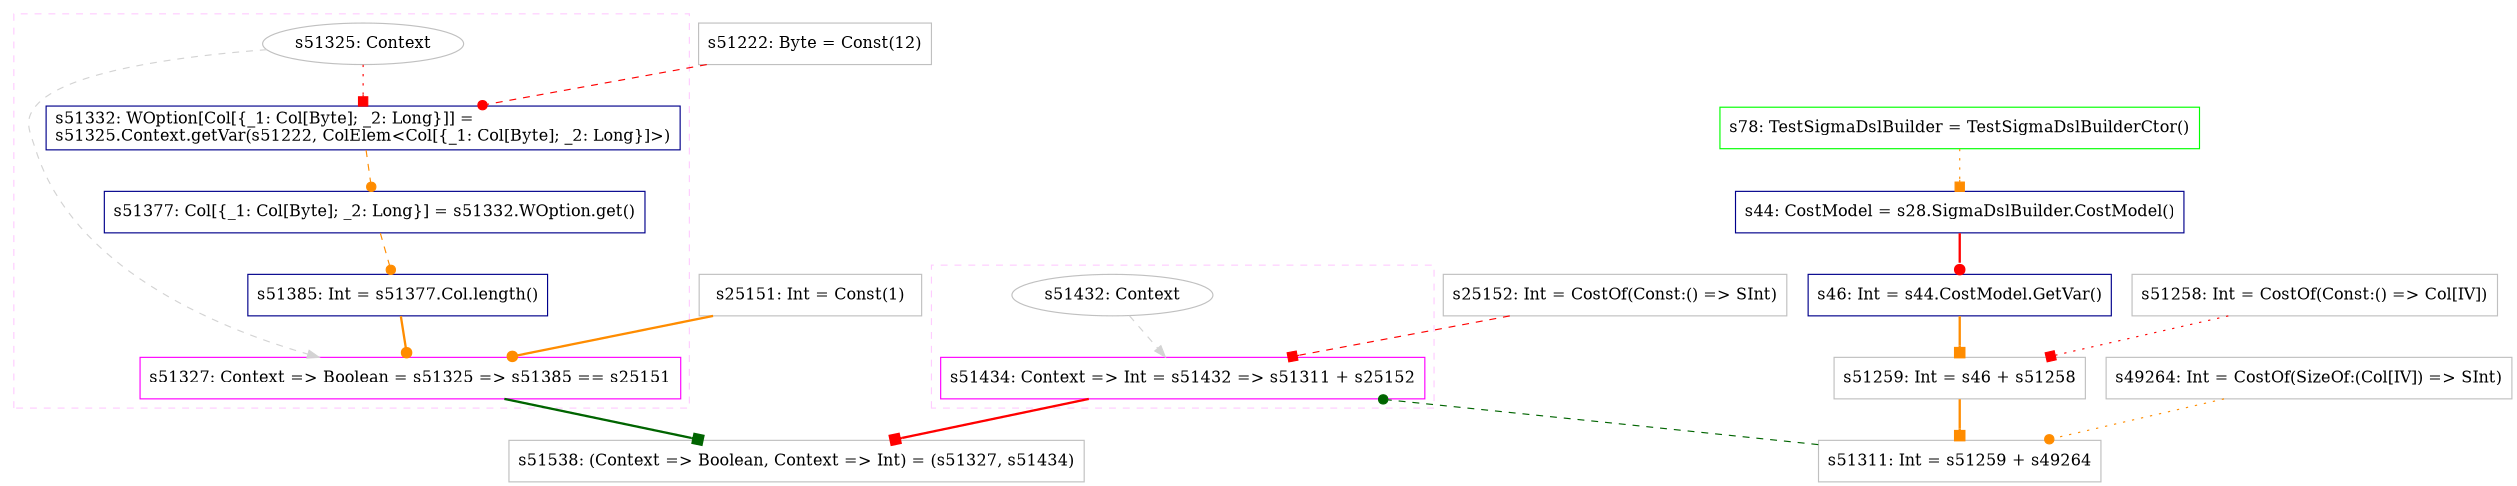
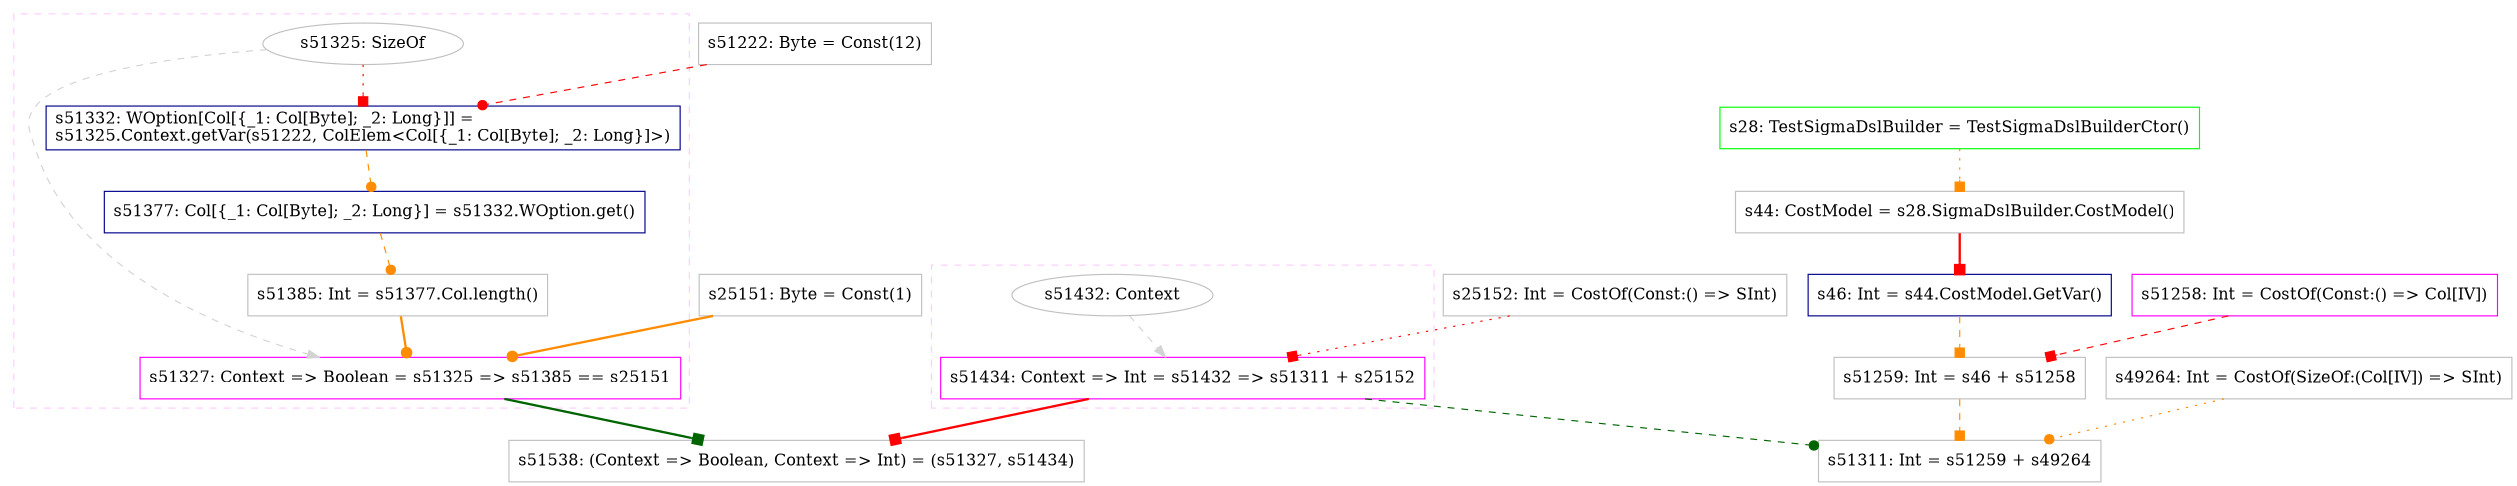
  digraph {
    concentrate=true
    node [color=gray fillcolor=white shape=box style=filled]
    edge [color=darkorange style=bold arrowhead=box]
-   n1 [label="s51325: Context" shape=oval]
+   n1 [label="s51325: SizeOf" shape=oval]
    n2 [color=magenta label="s51327: Context => Boolean = s51325 => s51385 == s25151"]
    n3 [color=darkblue label="s51332: WOption[Col[{_1: Col[Byte]; _2: Long}]] =\ls51325.Context.getVar(s51222, ColElem<Col[{_1: Col[Byte]; _2: Long}]>)\l"]
    n4 [color=darkblue label="s51377: Col[{_1: Col[Byte]; _2: Long}] = s51332.WOption.get()"]
-   n5 [color=darkblue label="s51385: Int = s51377.Col.length()"]
+   n5 [label="s51385: Int = s51377.Col.length()"]
    n6 [label="s51432: Context" shape=oval]
    n7 [color=magenta label="s51434: Context => Int = s51432 => s51311 + s25152"]
    n8 [label="s51538: (Context => Boolean, Context => Int) = (s51327, s51434)"]
-   n9 [label="s25151: Int = Const(1)"]
+   n9 [label="s25151: Byte = Const(1)"]
    n10 [label="s51222: Byte = Const(12)"]
-   n11 [color=green label="s78: TestSigmaDslBuilder = TestSigmaDslBuilderCtor()"]
-   n12 [color=darkblue label="s44: CostModel = s28.SigmaDslBuilder.CostModel()"]
+   n11 [color=green label="s28: TestSigmaDslBuilder = TestSigmaDslBuilderCtor()"]
+   n12 [label="s44: CostModel = s28.SigmaDslBuilder.CostModel()"]
    n13 [color=darkblue label="s46: Int = s44.CostModel.GetVar()"]
    n14 [label="s51259: Int = s46 + s51258"]
    n15 [label="s51311: Int = s51259 + s49264"]
-   n16 [label="s51258: Int = CostOf(Const:() => Col[IV])"]
+   n16 [color=magenta label="s51258: Int = CostOf(Const:() => Col[IV])"]
    n17 [label="s49264: Int = CostOf(SizeOf:(Col[IV]) => SInt)"]
    n18 [label="s25152: Int = CostOf(Const:() => SInt)"]
    subgraph cluster_1 {
      color="#FFCCFF"
      style=dashed
      n3
      n4
      n5
      subgraph sub_2 {
        color="#FFCCFF"
        rank=source
        style=dashed
        n1
      }
      subgraph sub_3 {
        color="#FFCCFF"
        rank=sink
        style=dashed
        n2
      }
    }
    subgraph cluster_4 {
      color="#FFCCFF"
      style=dashed
      subgraph sub_5 {
        color="#FFCCFF"
        rank=source
        style=dashed
        n6
      }
      subgraph sub_6 {
        color="#FFCCFF"
        rank=sink
        style=dashed
        n7
      }
    }
    n1 -> n2 [color=lightgray style=dashed weight=0 arrowhead=""]
    n1 -> n3 [color=red style=dotted]
    n2 -> n8 [color=darkgreen]
    n3 -> n4 [arrowhead=dot style=dashed]
    n4 -> n5 [arrowhead=dot style=dashed]
    n5 -> n2 [arrowhead=dot]
    n6 -> n7 [color=lightgray style=dashed weight=0 arrowhead=""]
    n7 -> n8 [color=red]
    n9 -> n2 [arrowhead=dot]
    n10 -> n3 [arrowhead=dot color=red style=dashed]
    n11 -> n12 [style=dotted]
-   n12 -> n13 [arrowhead=dot color=red]
-   n13 -> n14
-   n14 -> n15
-   n15 -> n7 [arrowhead=dot color=darkgreen style=dashed]
-   n16 -> n14 [color=red style=dotted]
+   n12 -> n13 [color=red]
+   n13 -> n14 [style=dashed]
+   n14 -> n15 [style=dashed]
+   n7 -> n15 [arrowhead=dot color=darkgreen style=dashed]
+   n16 -> n14 [color=red style=dashed]
    n17 -> n15 [arrowhead=dot style=dotted]
-   n18 -> n7 [color=red style=dashed]
+   n18 -> n7 [color=red style=dotted]
  }
